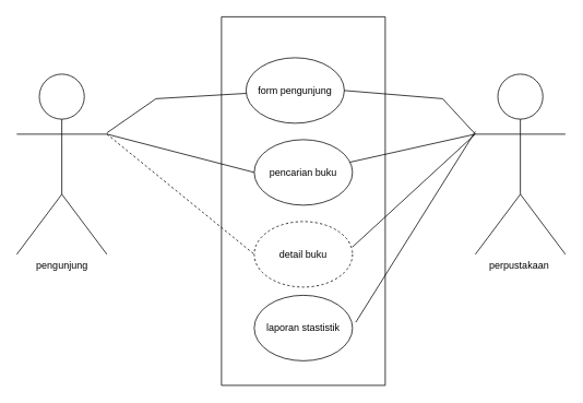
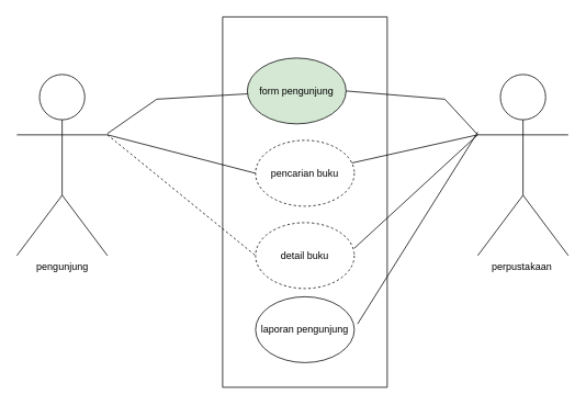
  <mxCell id="0" />
  <mxCell id="1" parent="0" />
  <mxCell id="2" value="pengunjung&lt;br&gt;" style="shape=umlActor;verticalLabelPosition=bottom;verticalAlign=top;html=1;outlineConnect=0;" vertex="1" parent="1"><mxGeometry x="20" y="90" width="110" height="220" as="geometry" /></mxCell>
  <mxCell id="3" value="perpustakaan&amp;nbsp;" style="shape=umlActor;verticalLabelPosition=bottom;verticalAlign=top;html=1;outlineConnect=0;" vertex="1" parent="1"><mxGeometry x="580" y="90" width="110" height="220" as="geometry" /></mxCell>
  <mxCell id="4" value="" style="swimlane;startSize=0;" vertex="1" parent="1"><mxGeometry x="270" y="20" width="200" height="450" as="geometry" /></mxCell>
- <mxCell id="5" value="form pengunjung" style="ellipse;whiteSpace=wrap;html=1;" vertex="1" parent="4"><mxGeometry x="30" y="50" width="120" height="80" as="geometry" /></mxCell>
- <mxCell id="6" value="pencarian buku" style="ellipse;whiteSpace=wrap;html=1;" vertex="1" parent="4"><mxGeometry x="40" y="150" width="120" height="80" as="geometry" /></mxCell>
+ <mxCell id="5" value="form pengunjung" style="ellipse;whiteSpace=wrap;html=1;fillColor=#d5e8d4;" vertex="1" parent="4"><mxGeometry x="30" y="50" width="120" height="80" as="geometry" /></mxCell>
+ <mxCell id="6" value="pencarian buku" style="ellipse;whiteSpace=wrap;html=1;dashed=1;" vertex="1" parent="4"><mxGeometry x="40" y="150" width="120" height="80" as="geometry" /></mxCell>
  <mxCell id="7" value="detail buku" style="ellipse;whiteSpace=wrap;html=1;dashed=1;" vertex="1" parent="4"><mxGeometry x="40" y="250" width="120" height="80" as="geometry" /></mxCell>
- <mxCell id="8" value="laporan stastistik" style="ellipse;whiteSpace=wrap;html=1;" vertex="1" parent="4"><mxGeometry x="40" y="340" width="120" height="80" as="geometry" /></mxCell>
+ <mxCell id="8" value="laporan pengunjung" style="ellipse;whiteSpace=wrap;html=1;" vertex="1" parent="4"><mxGeometry x="40" y="340" width="120" height="80" as="geometry" /></mxCell>
  <mxCell id="9" value="" style="endArrow=none;html=1;rounded=0;" edge="1" parent="1" source="2"><mxGeometry width="50" height="50" relative="1" as="geometry"><mxPoint x="350" y="310" as="sourcePoint" /><mxPoint x="190" y="120" as="targetPoint" /></mxGeometry></mxCell>
  <mxCell id="10" value="" style="endArrow=none;html=1;rounded=0;" edge="1" parent="1" target="5"><mxGeometry width="50" height="50" relative="1" as="geometry"><mxPoint x="190" y="120" as="sourcePoint" /><mxPoint x="400" y="260" as="targetPoint" /></mxGeometry></mxCell>
  <mxCell id="11" value="" style="endArrow=none;html=1;rounded=0;exitX=1;exitY=0.5;exitDx=0;exitDy=0;" edge="1" parent="1" source="5"><mxGeometry width="50" height="50" relative="1" as="geometry"><mxPoint x="540" y="90" as="sourcePoint" /><mxPoint x="540" y="120" as="targetPoint" /></mxGeometry></mxCell>
  <mxCell id="12" value="" style="endArrow=none;html=1;rounded=0;entryX=0;entryY=0.333;entryDx=0;entryDy=0;entryPerimeter=0;" edge="1" parent="1" target="3"><mxGeometry width="50" height="50" relative="1" as="geometry"><mxPoint x="540" y="120" as="sourcePoint" /><mxPoint x="580" y="108" as="targetPoint" /></mxGeometry></mxCell>
  <mxCell id="13" value="" style="endArrow=none;html=1;rounded=0;entryX=0;entryY=0.5;entryDx=0;entryDy=0;exitX=1;exitY=0.333;exitDx=0;exitDy=0;exitPerimeter=0;" edge="1" parent="1" source="2" target="6"><mxGeometry width="50" height="50" relative="1" as="geometry"><mxPoint x="350" y="310" as="sourcePoint" /><mxPoint x="400" y="260" as="targetPoint" /></mxGeometry></mxCell>
  <mxCell id="14" value="" style="endArrow=none;html=1;rounded=0;entryX=0;entryY=0.333;entryDx=0;entryDy=0;entryPerimeter=0;" edge="1" parent="1" source="6" target="3"><mxGeometry width="50" height="50" relative="1" as="geometry"><mxPoint x="510" y="180" as="sourcePoint" /><mxPoint x="690" y="188" as="targetPoint" /></mxGeometry></mxCell>
  <mxCell id="15" value="" style="endArrow=none;html=1;rounded=0;entryX=0;entryY=0.5;entryDx=0;entryDy=0;exitX=1;exitY=0.333;exitDx=0;exitDy=0;exitPerimeter=0;dashed=1;" edge="1" parent="1" source="2" target="7"><mxGeometry width="50" height="50" relative="1" as="geometry"><mxPoint x="190" y="230" as="sourcePoint" /><mxPoint x="370" y="277" as="targetPoint" /></mxGeometry></mxCell>
  <mxCell id="16" value="" style="endArrow=none;html=1;rounded=0;entryX=0;entryY=0.333;entryDx=0;entryDy=0;exitX=1;exitY=0.388;exitDx=0;exitDy=0;exitPerimeter=0;entryPerimeter=0;" edge="1" parent="1" source="7" target="3"><mxGeometry width="50" height="50" relative="1" as="geometry"><mxPoint x="520" y="240" as="sourcePoint" /><mxPoint x="700" y="287" as="targetPoint" /></mxGeometry></mxCell>
  <mxCell id="17" value="" style="endArrow=none;html=1;rounded=0;exitX=1.033;exitY=0.413;exitDx=0;exitDy=0;exitPerimeter=0;" edge="1" parent="1" source="8"><mxGeometry width="50" height="50" relative="1" as="geometry"><mxPoint x="520" y="250" as="sourcePoint" /><mxPoint x="580" y="160" as="targetPoint" /></mxGeometry></mxCell>
